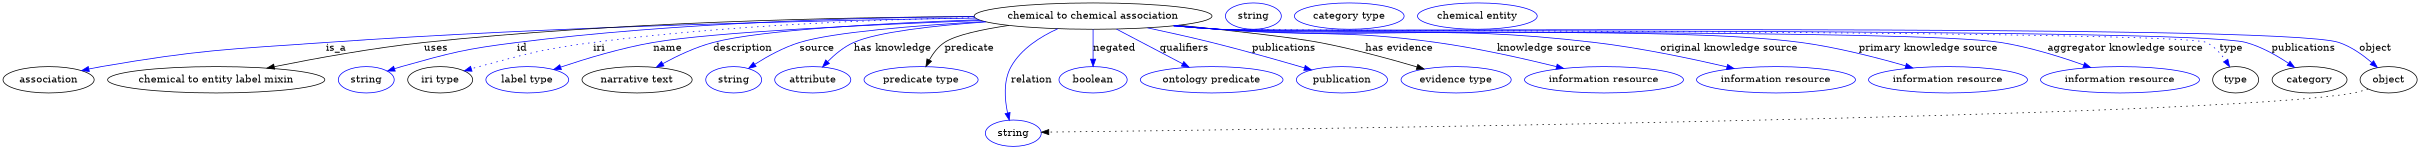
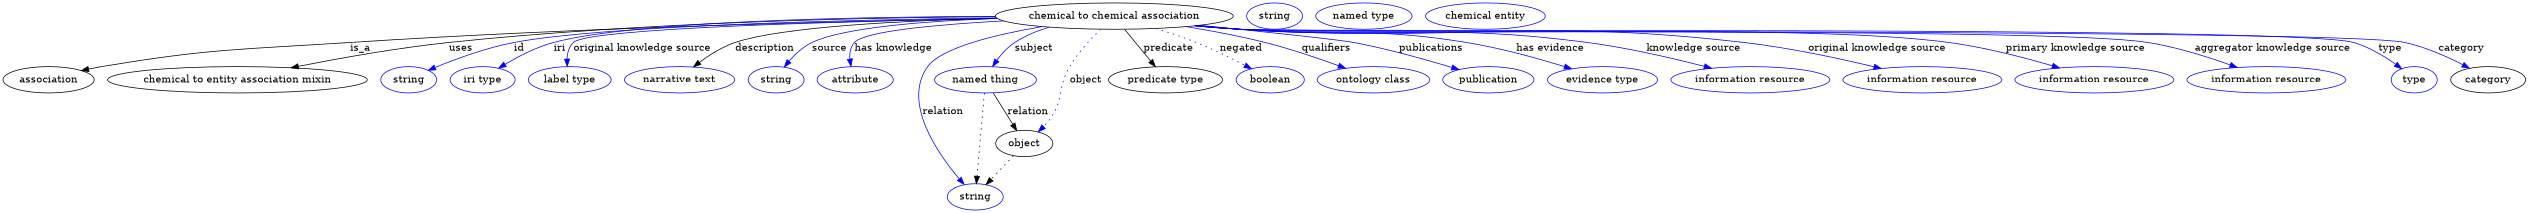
  digraph {
    node [color=blue]
    edge [color=blue style=solid]
    n1 [height=0.5 label="chemical to chemical association" width=3.5566 color=""]
    association [height=0.5 width=1.3902 color=""]
-   "chemical to entity association mixin" [height=0.5 width=3.8816 label="chemical to entity label mixin" color=""]
+   "chemical to entity association mixin" [height=0.5 width=3.8816 color=""]
    n4 [height=0.5 label=string width=0.84854]
-   n5 [color=black height=0.5 label="iri type" width=1.011]
+   n5 [height=0.5 label="iri type" width=1.011]
    n6 [height=0.5 label="label type" width=1.2638]
-   n7 [color=black height=0.5 label="narrative text" width=1.6068]
+   n7 [height=0.5 label="narrative text" width=1.6068]
    n8 [height=0.5 label=string width=0.84854]
    n9 [height=0.5 label=attribute width=1.1193]
-   n11 [height=0.5 label="predicate type" width=1.679]
+   n10 [height=0.5 label="named thing" width=1.5346]
+   n11 [color=black height=0.5 label="predicate type" width=1.679]
    n12 [height=0.5 label=string width=0.84854]
    n13 [height=0.5 label=boolean width=1.0652]
-   n14 [height=0.5 label="ontology predicate" width=1.7151]
+   n14 [height=0.5 label="ontology class" width=1.7151]
    n15 [height=0.5 label=publication width=1.3902]
    n16 [height=0.5 label="evidence type" width=1.661]
    n17 [height=0.5 label="information resource" width=2.3651]
    n18 [height=0.5 label="information resource" width=2.3651]
    n19 [height=0.5 label="information resource" width=2.3651]
    n20 [height=0.5 label="information resource" width=2.3651]
-   type [height=0.5 width=0.75 color=""]
+   type [height=0.5 width=0.75]
    category [height=0.5 width=1.1374 color=""]
    object [height=0.5 width=0.9027 color=""]
    n24 [height=0.5 label=string width=0.84854]
-   n25 [height=0.5 label="category type" width=1.6249]
+   n25 [height=0.5 label="named type" width=1.6249]
    n26 [height=0.5 label="chemical entity" width=1.8234]
-   n1 -> association [label=is_a style=""]
+   n1 -> association [label=is_a color="" style=""]
    n1 -> "chemical to entity association mixin" [label=uses color="" style=""]
    n1 -> n4 [label=id]
-   n1 -> n5 [label=iri style=dotted]
-   n1 -> n6 [label=name]
-   n1 -> n7 [label=description]
+   n1 -> n5 [label=iri]
+   n1 -> n6 [label="original knowledge source"]
+   n1 -> n7 [color=black label=description]
    n1 -> n8 [label=source]
    n1 -> n9 [label="has knowledge"]
+   n1 -> n10 [label=subject]
    n1 -> n11 [color=black label=predicate]
    n1 -> n12 [label=relation]
-   n1 -> n13 [label=negated]
+   n1 -> n13 [label=negated style=dotted]
    n1 -> n14 [label=qualifiers]
    n1 -> n15 [label=publications]
-   n1 -> n16 [color=black label="has evidence"]
+   n1 -> n16 [label="has evidence"]
    n1 -> n17 [label="knowledge source"]
    n1 -> n18 [label="original knowledge source"]
    n1 -> n19 [label="primary knowledge source"]
    n1 -> n20 [label="aggregator knowledge source"]
-   n1 -> type [label=type style=dotted]
-   n1 -> category [label=publications]
-   n1 -> object [label=object]
+   n1 -> type [label=type]
+   n1 -> category [label=category]
+   n1 -> object [label=object style=dotted]
+   n10 -> n12 [style=dotted color=""]
+   n10 -> object [label=relation color="" style=""]
    object -> n12 [style=dotted color=""]
  }
